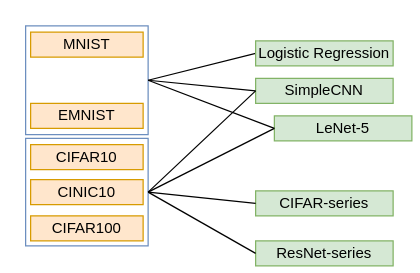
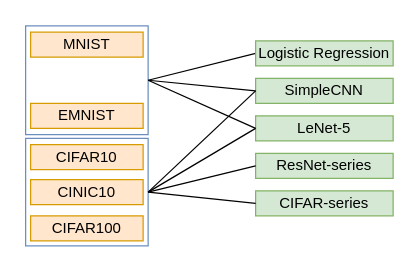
  <mxCell id="0" />
  <mxCell id="1" parent="0" />
  <mxCell id="2" value="" style="rounded=0;whiteSpace=wrap;html=1;fillColor=none;strokeColor=#6c8ebf;" parent="1" vertex="1"><mxGeometry x="20" y="20" width="98" height="87" as="geometry" /></mxCell>
  <mxCell id="3" value="" style="rounded=0;whiteSpace=wrap;html=1;fillColor=none;strokeColor=#6c8ebf;" parent="1" vertex="1"><mxGeometry x="20" y="110" width="98" height="86" as="geometry" /></mxCell>
  <mxCell id="4" style="rounded=0;orthogonalLoop=1;jettySize=auto;html=1;entryX=0;entryY=0.5;entryDx=0;entryDy=0;endArrow=none;endFill=0;exitX=1;exitY=0.5;exitDx=0;exitDy=0;" parent="1" source="2" target="10" edge="1"><mxGeometry relative="1" as="geometry" /></mxCell>
  <mxCell id="5" value="MNIST" style="text;html=1;align=center;verticalAlign=middle;whiteSpace=wrap;rounded=0;fillColor=#ffe6cc;strokeColor=#d79b00;" parent="1" vertex="1"><mxGeometry x="24" y="25" width="90" height="20" as="geometry" /></mxCell>
  <mxCell id="6" value="CIFAR10" style="text;html=1;align=center;verticalAlign=middle;whiteSpace=wrap;rounded=0;fillColor=#ffe6cc;strokeColor=#d79b00;" parent="1" vertex="1"><mxGeometry x="24" y="115" width="90" height="20" as="geometry" /></mxCell>
  <mxCell id="7" value="EMNIST" style="text;html=1;align=center;verticalAlign=middle;whiteSpace=wrap;rounded=0;fillColor=#ffe6cc;strokeColor=#d79b00;" parent="1" vertex="1"><mxGeometry x="24" y="82" width="90" height="20" as="geometry" /></mxCell>
  <mxCell id="8" value="CINIC10" style="text;html=1;align=center;verticalAlign=middle;whiteSpace=wrap;rounded=0;fillColor=#ffe6cc;strokeColor=#d79b00;" parent="1" vertex="1"><mxGeometry x="24" y="143" width="90" height="20" as="geometry" /></mxCell>
  <mxCell id="9" value="CIFAR100" style="text;html=1;align=center;verticalAlign=middle;whiteSpace=wrap;rounded=0;fillColor=#ffe6cc;strokeColor=#d79b00;" parent="1" vertex="1"><mxGeometry x="24" y="172" width="90" height="20" as="geometry" /></mxCell>
  <mxCell id="10" value="Logistic Regression" style="text;html=1;align=center;verticalAlign=middle;whiteSpace=wrap;rounded=0;fillColor=#d5e8d4;strokeColor=#82b366;" parent="1" vertex="1"><mxGeometry x="204" y="32" width="110" height="20" as="geometry" /></mxCell>
- <mxCell id="11" value="LeNet-5" style="text;html=1;align=center;verticalAlign=middle;whiteSpace=wrap;rounded=0;fillColor=#d5e8d4;strokeColor=#82b366;" parent="1" vertex="1"><mxGeometry x="219" y="92" width="110" height="20" as="geometry" /></mxCell>
+ <mxCell id="11" value="LeNet-5" style="text;html=1;align=center;verticalAlign=middle;whiteSpace=wrap;rounded=0;fillColor=#d5e8d4;strokeColor=#82b366;" parent="1" vertex="1"><mxGeometry x="204" y="92" width="110" height="20" as="geometry" /></mxCell>
  <mxCell id="12" value="CIFAR-series" style="text;html=1;align=center;verticalAlign=middle;whiteSpace=wrap;rounded=0;fillColor=#d5e8d4;strokeColor=#82b366;" parent="1" vertex="1"><mxGeometry x="204" y="152" width="110" height="20" as="geometry" /></mxCell>
- <mxCell id="13" value="ResNet-series" style="text;html=1;align=center;verticalAlign=middle;whiteSpace=wrap;rounded=0;fillColor=#d5e8d4;strokeColor=#82b366;" parent="1" vertex="1"><mxGeometry x="204" y="192" width="110" height="20" as="geometry" /></mxCell>
+ <mxCell id="13" value="ResNet-series" style="text;html=1;align=center;verticalAlign=middle;whiteSpace=wrap;rounded=0;fillColor=#d5e8d4;strokeColor=#82b366;" parent="1" vertex="1"><mxGeometry x="204" y="122" width="110" height="20" as="geometry" /></mxCell>
  <mxCell id="14" value="SimpleCNN" style="text;html=1;align=center;verticalAlign=middle;whiteSpace=wrap;rounded=0;fillColor=#d5e8d4;strokeColor=#82b366;" parent="1" vertex="1"><mxGeometry x="204" y="62" width="110" height="20" as="geometry" /></mxCell>
  <mxCell id="15" style="rounded=0;orthogonalLoop=1;jettySize=auto;html=1;entryX=0;entryY=0.5;entryDx=0;entryDy=0;endArrow=none;endFill=0;exitX=1;exitY=0.5;exitDx=0;exitDy=0;" parent="1" source="2" target="14" edge="1"><mxGeometry relative="1" as="geometry"><mxPoint x="108" y="32" as="sourcePoint" /><mxPoint x="198" y="72" as="targetPoint" /></mxGeometry></mxCell>
  <mxCell id="16" style="rounded=0;orthogonalLoop=1;jettySize=auto;html=1;entryX=0;entryY=0.5;entryDx=0;entryDy=0;endArrow=none;endFill=0;exitX=1;exitY=0.5;exitDx=0;exitDy=0;" parent="1" source="2" target="11" edge="1"><mxGeometry relative="1" as="geometry"><mxPoint x="108" y="32" as="sourcePoint" /><mxPoint x="198" y="102" as="targetPoint" /></mxGeometry></mxCell>
  <mxCell id="17" style="rounded=0;orthogonalLoop=1;jettySize=auto;html=1;entryX=0;entryY=0.5;entryDx=0;entryDy=0;endArrow=none;endFill=0;exitX=1;exitY=0.5;exitDx=0;exitDy=0;" parent="1" source="3" target="14" edge="1"><mxGeometry relative="1" as="geometry"><mxPoint x="124" y="102" as="sourcePoint" /><mxPoint x="214" y="112" as="targetPoint" /></mxGeometry></mxCell>
  <mxCell id="18" style="rounded=0;orthogonalLoop=1;jettySize=auto;html=1;entryX=0;entryY=0.5;entryDx=0;entryDy=0;endArrow=none;endFill=0;exitX=1;exitY=0.5;exitDx=0;exitDy=0;" parent="1" source="3" target="11" edge="1"><mxGeometry relative="1" as="geometry"><mxPoint x="124" y="162" as="sourcePoint" /><mxPoint x="224" y="92" as="targetPoint" /></mxGeometry></mxCell>
  <mxCell id="19" style="rounded=0;orthogonalLoop=1;jettySize=auto;html=1;entryX=0;entryY=0.5;entryDx=0;entryDy=0;endArrow=none;endFill=0;exitX=1;exitY=0.5;exitDx=0;exitDy=0;" parent="1" source="3" target="13" edge="1"><mxGeometry relative="1" as="geometry"><mxPoint x="124" y="132" as="sourcePoint" /><mxPoint x="214" y="112" as="targetPoint" /></mxGeometry></mxCell>
  <mxCell id="20" style="rounded=0;orthogonalLoop=1;jettySize=auto;html=1;entryX=0;entryY=0.5;entryDx=0;entryDy=0;endArrow=none;endFill=0;exitX=1;exitY=0.5;exitDx=0;exitDy=0;" parent="1" source="3" target="12" edge="1"><mxGeometry relative="1" as="geometry"><mxPoint x="124" y="132" as="sourcePoint" /><mxPoint x="214" y="142" as="targetPoint" /></mxGeometry></mxCell>
